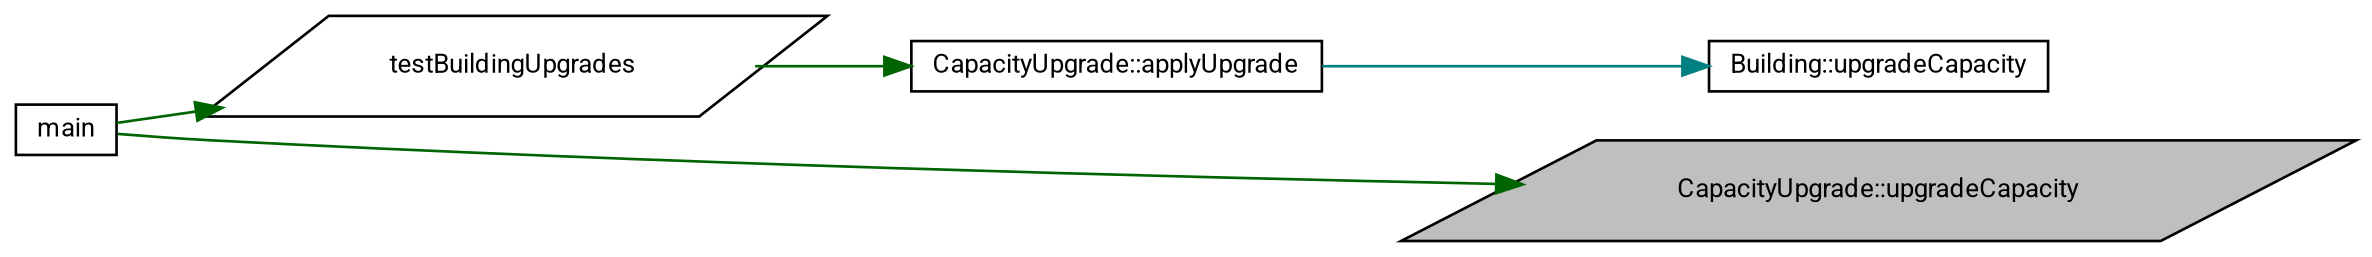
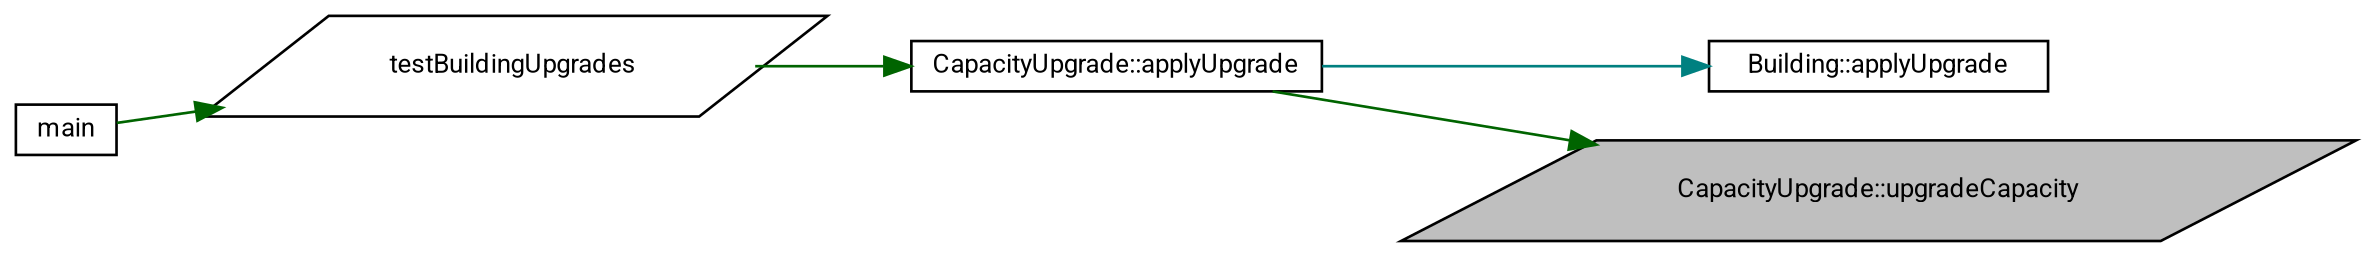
  digraph {
    fontname=Roboto
    rankdir=RL
    node [color=black fillcolor=white fontname=Roboto fontsize=10 shape=box style=filled]
    edge [color=darkgreen dir=back fontname=Roboto fontsize=10 labelfontname=Helvetica labelfontsize=10 style=solid]
    n1 [fillcolor=grey75 fontcolor=black height=0.2 label="CapacityUpgrade::upgradeCapacity" shape=parallelogram width=0.4]
    n2 [height=0.2 label="CapacityUpgrade::applyUpgrade" width=0.4]
    n3 [height=0.2 label=testBuildingUpgrades shape=parallelogram width=0.4]
    n4 [height=0.2 label=main width=0.4]
-   n5 [height=0.2 label="Building::upgradeCapacity" width=0.4]
-   n1 -> n4
+   n5 [height=0.2 label="Building::applyUpgrade" width=0.4]
+   n1 -> n2
    n2 -> n3
    n3 -> n4
    n5 -> n2 [color=teal]
  }
